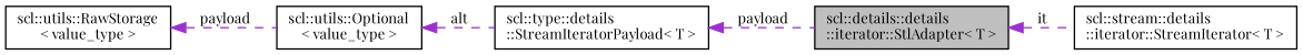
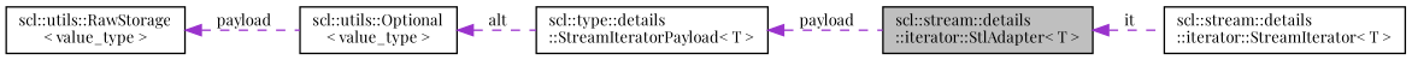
  digraph {
    fontname="Playfair Display"
    rankdir=LR
    node [color=black fillcolor=white fontname="Playfair Display" fontsize=10 shape=record style=filled]
    edge [color=darkorchid3 dir=back fontname="Playfair Display" fontsize=10 labelfontname=Helvetica labelfontsize=10 style=dashed]
-   n1 [fillcolor=grey75 fontcolor=black height=0.2 label="scl::details::details\l::iterator::StlAdapter\< T \>" width=0.4]
+   n1 [fillcolor=grey75 fontcolor=black height=0.2 label="scl::stream::details\l::iterator::StlAdapter\< T \>" width=0.4]
    n2 [height=0.2 label="scl::stream::details\l::iterator::StreamIterator\< T \>" width=0.4]
    n3 [height=0.2 label="scl::type::details\l::StreamIteratorPayload\< T \>" width=0.4]
    n4 [height=0.2 label="scl::utils::Optional\l\< value_type \>" width=0.4]
    n5 [height=0.2 label="scl::utils::RawStorage\l\< value_type \>" width=0.4]
    n1 -> n2 [label=" it"]
    n3 -> n1 [label=" payload"]
    n4 -> n3 [label=" alt"]
    n5 -> n4 [label=" payload"]
  }
